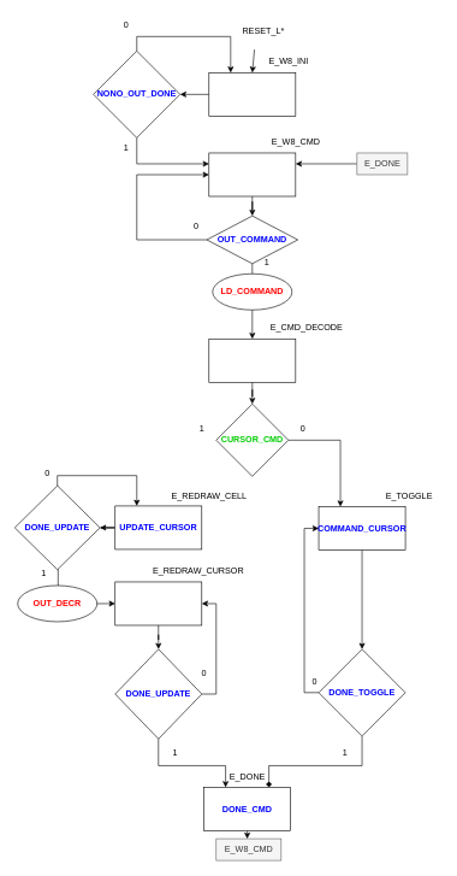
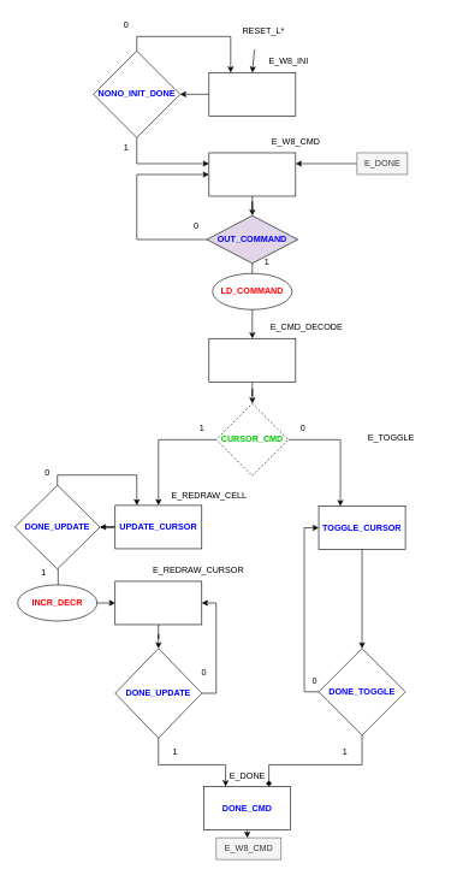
  <mxCell id="0" />
  <mxCell id="1" parent="0" />
  <mxCell id="2" style="edgeStyle=orthogonalEdgeStyle;rounded=0;orthogonalLoop=1;jettySize=auto;html=1;entryX=0;entryY=0.5;entryDx=0;entryDy=0;" parent="1" source="43" target="47" edge="1"><mxGeometry relative="1" as="geometry"><Array as="points"><mxPoint x="80" y="834" /></Array></mxGeometry></mxCell>
  <mxCell id="3" style="edgeStyle=orthogonalEdgeStyle;rounded=0;orthogonalLoop=1;jettySize=auto;html=1;entryX=1;entryY=0.5;entryDx=0;entryDy=0;" parent="1" source="4" target="10" edge="1"><mxGeometry relative="1" as="geometry" /></mxCell>
  <mxCell id="4" value="" style="rounded=0;whiteSpace=wrap;html=1;" parent="1" vertex="1"><mxGeometry x="289" y="100" width="120" height="60" as="geometry" /></mxCell>
  <mxCell id="5" value="E_W8_INI" style="text;html=1;align=center;verticalAlign=middle;resizable=0;points=[];autosize=1;strokeColor=none;fillColor=none;" parent="1" vertex="1"><mxGeometry x="359" y="70" width="80" height="30" as="geometry" /></mxCell>
  <mxCell id="6" style="edgeStyle=orthogonalEdgeStyle;rounded=0;orthogonalLoop=1;jettySize=auto;html=1;" parent="1" source="7" target="16" edge="1"><mxGeometry relative="1" as="geometry" /></mxCell>
  <mxCell id="7" value="" style="whiteSpace=wrap;html=1;" parent="1" vertex="1"><mxGeometry x="289" y="211" width="120" height="60" as="geometry" /></mxCell>
  <mxCell id="8" style="edgeStyle=orthogonalEdgeStyle;rounded=0;orthogonalLoop=1;jettySize=auto;html=1;entryX=0.25;entryY=0;entryDx=0;entryDy=0;" parent="1" source="10" target="4" edge="1"><mxGeometry relative="1" as="geometry"><Array as="points"><mxPoint x="189" y="50" /><mxPoint x="319" y="50" /></Array></mxGeometry></mxCell>
  <mxCell id="9" style="edgeStyle=orthogonalEdgeStyle;rounded=0;orthogonalLoop=1;jettySize=auto;html=1;entryX=0;entryY=0.25;entryDx=0;entryDy=0;" parent="1" source="10" target="7" edge="1"><mxGeometry relative="1" as="geometry"><Array as="points"><mxPoint x="189" y="226" /></Array></mxGeometry></mxCell>
- <mxCell id="10" value="NONO_OUT_DONE" style="rhombus;whiteSpace=wrap;html=1;fontColor=#0000FF;fontStyle=1" parent="1" vertex="1"><mxGeometry x="129" y="70" width="120" height="120" as="geometry" /></mxCell>
+ <mxCell id="10" value="NONO_INIT_DONE" style="rhombus;whiteSpace=wrap;html=1;fontColor=#0000FF;fontStyle=1" parent="1" vertex="1"><mxGeometry x="129" y="70" width="120" height="120" as="geometry" /></mxCell>
  <mxCell id="11" value="0" style="text;html=1;align=center;verticalAlign=middle;resizable=0;points=[];autosize=1;strokeColor=none;fillColor=none;" parent="1" vertex="1"><mxGeometry x="159" width="30" height="30" as="geometry" y="20" /></mxCell>
  <mxCell id="12" value="1" style="text;html=1;align=center;verticalAlign=middle;resizable=0;points=[];autosize=1;strokeColor=none;fillColor=none;" parent="1" vertex="1"><mxGeometry x="159" y="190" width="30" height="30" as="geometry" /></mxCell>
  <mxCell id="13" value="E_W8_CMD" style="text;html=1;align=center;verticalAlign=middle;resizable=0;points=[];autosize=1;strokeColor=none;fillColor=none;" parent="1" vertex="1"><mxGeometry x="364" y="181" width="90" height="30" as="geometry" /></mxCell>
  <mxCell id="14" style="edgeStyle=orthogonalEdgeStyle;rounded=0;orthogonalLoop=1;jettySize=auto;html=1;entryX=0;entryY=0.5;entryDx=0;entryDy=0;" parent="1" source="16" target="7" edge="1"><mxGeometry relative="1" as="geometry"><Array as="points"><mxPoint x="189" y="331" /><mxPoint x="189" y="241" /></Array></mxGeometry></mxCell>
  <mxCell id="15" style="edgeStyle=orthogonalEdgeStyle;rounded=0;orthogonalLoop=1;jettySize=auto;html=1;" parent="1" source="16" target="18" edge="1"><mxGeometry relative="1" as="geometry" /></mxCell>
- <mxCell id="16" value="OUT_COMMAND" style="rhombus;whiteSpace=wrap;html=1;fontColor=#0000FF;fontStyle=1" parent="1" vertex="1"><mxGeometry x="286" y="298" width="126" height="66" as="geometry" /></mxCell>
+ <mxCell id="16" value="OUT_COMMAND" style="rhombus;whiteSpace=wrap;html=1;fontColor=#0000FF;fontStyle=1;fillColor=#e1d5e7;" parent="1" vertex="1"><mxGeometry x="286" y="298" width="126" height="66" as="geometry" /></mxCell>
  <mxCell id="17" style="edgeStyle=orthogonalEdgeStyle;rounded=0;orthogonalLoop=1;jettySize=auto;html=1;entryX=0.5;entryY=0;entryDx=0;entryDy=0;" parent="1" source="18" target="25" edge="1"><mxGeometry relative="1" as="geometry" /></mxCell>
  <mxCell id="18" value="" style="whiteSpace=wrap;html=1;" parent="1" vertex="1"><mxGeometry x="289" y="468" width="120" height="60" as="geometry" /></mxCell>
  <mxCell id="19" value="LD_COMMAND" style="ellipse;whiteSpace=wrap;html=1;fontColor=#FF0000;fontStyle=1" parent="1" vertex="1"><mxGeometry x="294" y="378" width="110" height="50" as="geometry" /></mxCell>
  <mxCell id="20" value="E_CMD_DECODE" style="text;html=1;align=center;verticalAlign=middle;resizable=0;points=[];autosize=1;strokeColor=none;fillColor=none;" parent="1" vertex="1"><mxGeometry x="364" y="438" width="120" height="30" as="geometry" /></mxCell>
  <mxCell id="21" value="0" style="text;html=1;align=center;verticalAlign=middle;resizable=0;points=[];autosize=1;strokeColor=none;fillColor=none;" parent="1" vertex="1"><mxGeometry x="256" y="298" width="30" height="30" as="geometry" /></mxCell>
  <mxCell id="22" value="1" style="text;html=1;align=center;verticalAlign=middle;resizable=0;points=[];autosize=1;strokeColor=none;fillColor=none;" parent="1" vertex="1"><mxGeometry x="354" y="348" width="30" height="30" as="geometry" /></mxCell>
+ <mxCell id="23" style="edgeStyle=orthogonalEdgeStyle;rounded=0;orthogonalLoop=1;jettySize=auto;html=1;" parent="1" source="25" target="40" edge="1"><mxGeometry relative="1" as="geometry" /></mxCell>
  <mxCell id="24" style="edgeStyle=orthogonalEdgeStyle;rounded=0;orthogonalLoop=1;jettySize=auto;html=1;entryX=0.25;entryY=0;entryDx=0;entryDy=0;" parent="1" source="25" target="32" edge="1"><mxGeometry relative="1" as="geometry" /></mxCell>
- <mxCell id="25" value="CURSOR_CMD" style="rhombus;whiteSpace=wrap;html=1;fontColor=#00CC00;fontStyle=1" parent="1" vertex="1"><mxGeometry x="299" y="558" width="100" height="100" as="geometry" /></mxCell>
+ <mxCell id="25" value="CURSOR_CMD" style="rhombus;whiteSpace=wrap;html=1;fontColor=#00CC00;fontStyle=1;dashed=1;" parent="1" vertex="1"><mxGeometry x="299" y="558" width="100" height="100" as="geometry" /></mxCell>
  <mxCell id="26" value="" style="edgeStyle=none;orthogonalLoop=1;jettySize=auto;html=1;rounded=0;entryX=0.5;entryY=0;entryDx=0;entryDy=0;" parent="1" target="4" edge="1"><mxGeometry width="100" relative="1" as="geometry"><mxPoint x="352" y="68" as="sourcePoint" /><mxPoint x="419" y="50" as="targetPoint" /><Array as="points" /></mxGeometry></mxCell>
  <mxCell id="27" value="RESET_L*" style="text;html=1;align=center;verticalAlign=middle;resizable=0;points=[];autosize=1;strokeColor=none;fillColor=none;" parent="1" vertex="1"><mxGeometry x="324" y="28" width="80" height="30" as="geometry" /></mxCell>
  <mxCell id="28" value="0" style="text;html=1;align=center;verticalAlign=middle;resizable=0;points=[];autosize=1;strokeColor=none;fillColor=none;" parent="1" vertex="1"><mxGeometry x="404" y="578" width="30" height="30" as="geometry" /></mxCell>
  <mxCell id="29" style="edgeStyle=orthogonalEdgeStyle;rounded=0;orthogonalLoop=1;jettySize=auto;html=1;entryX=1;entryY=0.25;entryDx=0;entryDy=0;" parent="1" source="30" target="7" edge="1"><mxGeometry relative="1" as="geometry" /></mxCell>
  <mxCell id="30" value="E_DONE" style="text;html=1;align=center;verticalAlign=middle;resizable=0;points=[];autosize=1;strokeColor=#666666;fillColor=#f5f5f5;fontColor=#333333;" parent="1" vertex="1"><mxGeometry x="494" y="211" width="70" height="30" as="geometry" /></mxCell>
  <mxCell id="31" value="1" style="text;html=1;align=center;verticalAlign=middle;resizable=0;points=[];autosize=1;strokeColor=none;fillColor=none;" parent="1" vertex="1"><mxGeometry x="264" y="578" width="30" height="30" as="geometry" /></mxCell>
- <mxCell id="32" value="COMMAND_CURSOR" style="whiteSpace=wrap;html=1;fontColor=#0000FF;fontStyle=1" parent="1" vertex="1"><mxGeometry x="441" y="700" width="120" height="60" as="geometry" /></mxCell>
+ <mxCell id="32" value="TOGGLE_CURSOR" style="whiteSpace=wrap;html=1;fontColor=#0000FF;fontStyle=1" parent="1" vertex="1"><mxGeometry x="441" y="700" width="120" height="60" as="geometry" /></mxCell>
  <mxCell id="33" style="edgeStyle=orthogonalEdgeStyle;rounded=0;orthogonalLoop=1;jettySize=auto;html=1;entryX=0;entryY=0.5;entryDx=0;entryDy=0;" parent="1" source="35" target="32" edge="1"><mxGeometry relative="1" as="geometry"><Array as="points"><mxPoint x="421" y="957" /><mxPoint x="421" y="730" /></Array></mxGeometry></mxCell>
  <mxCell id="34" style="edgeStyle=orthogonalEdgeStyle;rounded=0;orthogonalLoop=1;jettySize=auto;html=1;entryX=0.75;entryY=0;entryDx=0;entryDy=0;endArrow=diamond;" parent="1" source="35" target="58" edge="1"><mxGeometry relative="1" as="geometry"><Array as="points"><mxPoint x="501" y="1058" /><mxPoint x="372" y="1058" /></Array></mxGeometry></mxCell>
  <mxCell id="35" value="DONE_TOGGLE" style="rhombus;whiteSpace=wrap;html=1;fontColor=#0000FF;fontStyle=1" parent="1" vertex="1"><mxGeometry x="441" y="897" width="120" height="120" as="geometry" /></mxCell>
  <mxCell id="36" style="edgeStyle=orthogonalEdgeStyle;rounded=0;orthogonalLoop=1;jettySize=auto;html=1;" parent="1" source="32" target="35" edge="1"><mxGeometry relative="1" as="geometry" /></mxCell>
  <mxCell id="37" value="0" style="text;html=1;align=center;verticalAlign=middle;resizable=0;points=[];autosize=1;strokeColor=none;fillColor=none;" parent="1" vertex="1"><mxGeometry x="420" y="927" width="30" height="30" as="geometry" /></mxCell>
- <mxCell id="38" value="E_TOGGLE" style="text;html=1;align=center;verticalAlign=middle;resizable=0;points=[];autosize=1;strokeColor=none;fillColor=none;" parent="1" vertex="1"><mxGeometry x="521" y="670" width="90" height="30" as="geometry" /></mxCell>
+ <mxCell id="38" value="E_TOGGLE" style="text;html=1;align=center;verticalAlign=middle;resizable=0;points=[];autosize=1;strokeColor=none;fillColor=none;" parent="1" vertex="1"><mxGeometry x="496" y="590" width="90" height="30" as="geometry" /></mxCell>
  <mxCell id="39" value="1" style="text;html=1;align=center;verticalAlign=middle;resizable=0;points=[];autosize=1;strokeColor=none;fillColor=none;" parent="1" vertex="1"><mxGeometry x="462" y="1026" width="30" height="30" as="geometry" /></mxCell>
  <mxCell id="40" value="UPDATE_CURSOR" style="whiteSpace=wrap;html=1;fontColor=#0000FF;fontStyle=1" parent="1" vertex="1"><mxGeometry x="159" y="699" width="120" height="60" as="geometry" /></mxCell>
  <mxCell id="41" value="E_REDRAW_CELL" style="text;html=1;align=center;verticalAlign=middle;resizable=0;points=[];autosize=1;strokeColor=none;fillColor=none;" parent="1" vertex="1"><mxGeometry x="224" y="671" width="130" height="30" as="geometry" /></mxCell>
  <mxCell id="42" style="edgeStyle=orthogonalEdgeStyle;rounded=0;orthogonalLoop=1;jettySize=auto;html=1;entryX=0.25;entryY=0;entryDx=0;entryDy=0;" parent="1" target="40" edge="1"><mxGeometry relative="1" as="geometry"><mxPoint x="80" y="672" as="sourcePoint" /><Array as="points"><mxPoint x="79" y="672" /><mxPoint x="79" y="657" /><mxPoint x="189" y="657" /></Array></mxGeometry></mxCell>
  <mxCell id="43" value="DONE_UPDATE" style="rhombus;whiteSpace=wrap;html=1;fontColor=#0000FF;fontStyle=1" parent="1" vertex="1"><mxGeometry x="20" y="671" width="118" height="116" as="geometry" /></mxCell>
  <mxCell id="44" style="edgeStyle=orthogonalEdgeStyle;rounded=0;orthogonalLoop=1;jettySize=auto;html=1;entryX=1;entryY=0.5;entryDx=0;entryDy=0;" parent="1" source="40" target="43" edge="1"><mxGeometry relative="1" as="geometry" /></mxCell>
  <mxCell id="45" value="0" style="text;html=1;align=center;verticalAlign=middle;resizable=0;points=[];autosize=1;strokeColor=none;fillColor=none;" parent="1" vertex="1"><mxGeometry x="50" y="639" width="30" height="30" as="geometry" /></mxCell>
- <mxCell id="46" value="OUT_DECR" style="ellipse;whiteSpace=wrap;html=1;fontColor=#FF0000;fontStyle=1" parent="1" vertex="1"><mxGeometry x="24" y="809" width="110" height="50" as="geometry" /></mxCell>
+ <mxCell id="46" value="INCR_DECR" style="ellipse;whiteSpace=wrap;html=1;fontColor=#FF0000;fontStyle=1" parent="1" vertex="1"><mxGeometry x="24" y="809" width="110" height="50" as="geometry" /></mxCell>
  <mxCell id="47" value="" style="whiteSpace=wrap;html=1;" parent="1" vertex="1"><mxGeometry x="159" y="804" width="120" height="60" as="geometry" /></mxCell>
  <mxCell id="48" value="E_REDRAW_CURSOR" style="text;html=1;align=center;verticalAlign=middle;resizable=0;points=[];autosize=1;strokeColor=none;fillColor=none;" parent="1" vertex="1"><mxGeometry x="199" y="774" width="150" height="30" as="geometry" /></mxCell>
  <mxCell id="49" value="1" style="text;html=1;align=center;verticalAlign=middle;resizable=0;points=[];autosize=1;strokeColor=none;fillColor=none;" parent="1" vertex="1"><mxGeometry x="45" y="777" width="30" height="30" as="geometry" /></mxCell>
  <mxCell id="50" style="edgeStyle=orthogonalEdgeStyle;rounded=0;orthogonalLoop=1;jettySize=auto;html=1;entryX=1;entryY=0.5;entryDx=0;entryDy=0;" parent="1" source="52" target="47" edge="1"><mxGeometry relative="1" as="geometry"><Array as="points"><mxPoint x="299" y="959" /><mxPoint x="299" y="834" /></Array></mxGeometry></mxCell>
  <mxCell id="51" style="edgeStyle=orthogonalEdgeStyle;rounded=0;orthogonalLoop=1;jettySize=auto;html=1;entryX=0.25;entryY=0;entryDx=0;entryDy=0;" parent="1" source="52" target="58" edge="1"><mxGeometry relative="1" as="geometry"><Array as="points"><mxPoint x="219" y="1058" /><mxPoint x="312" y="1058" /></Array></mxGeometry></mxCell>
  <mxCell id="52" value="DONE_UPDATE" style="rhombus;whiteSpace=wrap;html=1;fontColor=#0000FF;fontStyle=1" parent="1" vertex="1"><mxGeometry x="159" y="897" width="120" height="124" as="geometry" /></mxCell>
  <mxCell id="53" style="edgeStyle=orthogonalEdgeStyle;rounded=0;orthogonalLoop=1;jettySize=auto;html=1;" parent="1" source="47" target="52" edge="1"><mxGeometry relative="1" as="geometry" /></mxCell>
  <mxCell id="54" value="E_W8_CMD" style="text;html=1;align=center;verticalAlign=middle;resizable=0;points=[];autosize=1;strokeColor=#666666;fillColor=#f5f5f5;fontColor=#333333;" parent="1" vertex="1"><mxGeometry x="299" y="1159" width="90" height="30" as="geometry" /></mxCell>
  <mxCell id="55" value="1" style="text;html=1;align=center;verticalAlign=middle;resizable=0;points=[];autosize=1;strokeColor=none;fillColor=none;" parent="1" vertex="1"><mxGeometry x="227" y="1026" width="30" height="30" as="geometry" /></mxCell>
  <mxCell id="56" value="0" style="text;html=1;align=center;verticalAlign=middle;resizable=0;points=[];autosize=1;strokeColor=none;fillColor=none;" parent="1" vertex="1"><mxGeometry x="267" y="916" width="30" height="30" as="geometry" /></mxCell>
  <mxCell id="57" style="edgeStyle=orthogonalEdgeStyle;rounded=0;orthogonalLoop=1;jettySize=auto;html=1;" parent="1" source="58" target="54" edge="1"><mxGeometry relative="1" as="geometry"><Array as="points"><mxPoint x="342" y="1168" /></Array></mxGeometry></mxCell>
  <mxCell id="58" value="DONE_CMD" style="whiteSpace=wrap;html=1;fontColor=#0000FF;fontStyle=1" parent="1" vertex="1"><mxGeometry x="282" y="1088" width="120" height="60" as="geometry" /></mxCell>
  <mxCell id="59" value="E_DONE" style="text;html=1;align=center;verticalAlign=middle;resizable=0;points=[];autosize=1;strokeColor=none;fillColor=none;" parent="1" vertex="1"><mxGeometry x="307" y="1058" width="70" height="30" as="geometry" /></mxCell>
